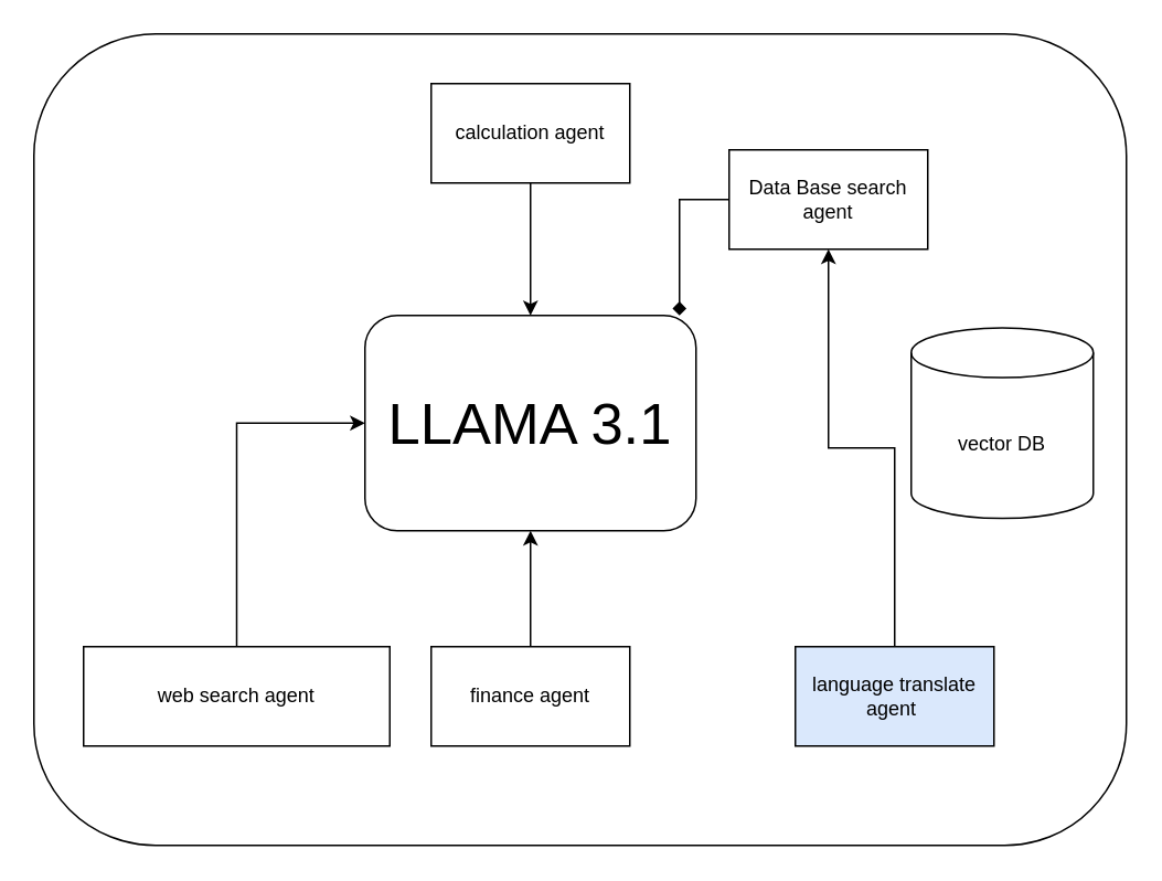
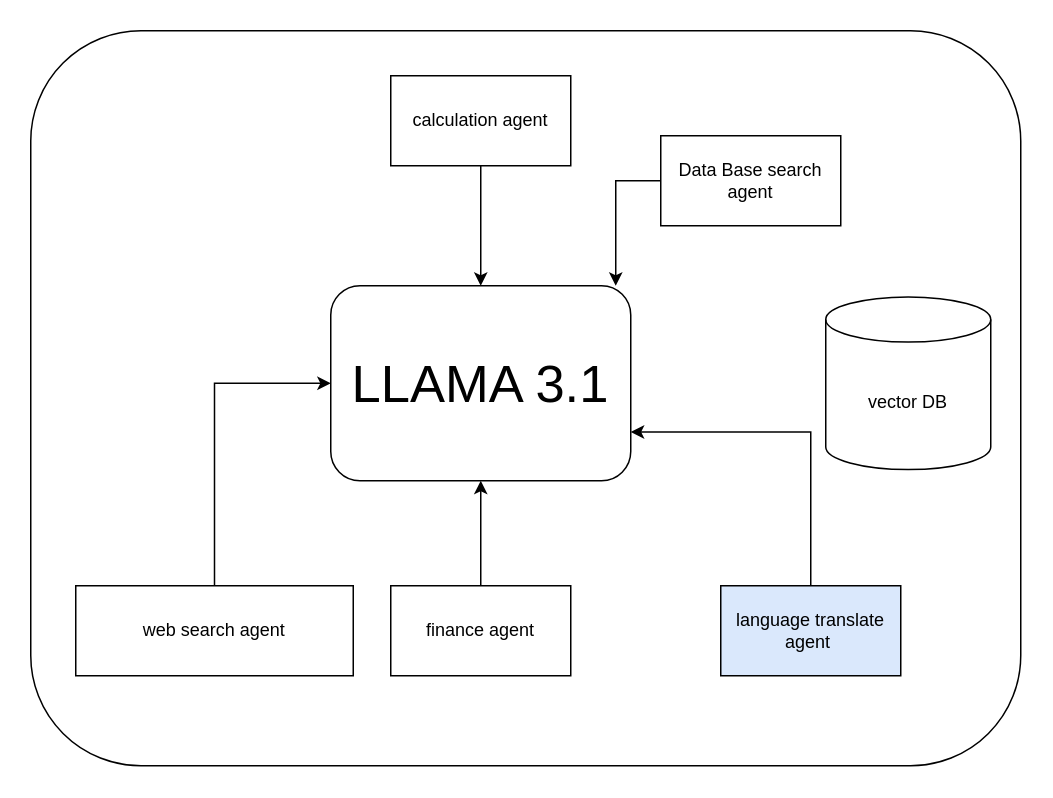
  <mxCell id="0" />
  <mxCell id="1" parent="0" />
  <mxCell id="2" value="&lt;font style=&quot;font-size: 35px;&quot;&gt;LLAMA 3.1&lt;/font&gt;" style="rounded=1;whiteSpace=wrap;html=1;" vertex="1" parent="1"><mxGeometry x="220" y="190" width="200" height="130" as="geometry" /></mxCell>
  <mxCell id="3" style="edgeStyle=orthogonalEdgeStyle;rounded=0;orthogonalLoop=1;jettySize=auto;html=1;entryX=0;entryY=0.5;entryDx=0;entryDy=0;exitX=0.5;exitY=0;exitDx=0;exitDy=0;" edge="1" parent="1" source="4" target="2"><mxGeometry relative="1" as="geometry" /></mxCell>
  <mxCell id="4" value="web search agent" style="rounded=0;whiteSpace=wrap;html=1;" vertex="1" parent="1"><mxGeometry x="50" y="390" width="185" height="60" as="geometry" /></mxCell>
  <mxCell id="5" style="edgeStyle=orthogonalEdgeStyle;rounded=0;orthogonalLoop=1;jettySize=auto;html=1;entryX=0.5;entryY=1;entryDx=0;entryDy=0;" edge="1" parent="1" source="6" target="2"><mxGeometry relative="1" as="geometry" /></mxCell>
  <mxCell id="6" value="finance agent" style="rounded=0;whiteSpace=wrap;html=1;" vertex="1" parent="1"><mxGeometry x="260" y="390" width="120" height="60" as="geometry" /></mxCell>
- <mxCell id="7" style="edgeStyle=orthogonalEdgeStyle;rounded=0;orthogonalLoop=1;jettySize=auto;html=1;exitX=0.5;exitY=0;exitDx=0;exitDy=0;" edge="1" parent="1" source="8" target="12"><mxGeometry relative="1" as="geometry" /></mxCell>
+ <mxCell id="7" style="edgeStyle=orthogonalEdgeStyle;rounded=0;orthogonalLoop=1;jettySize=auto;html=1;entryX=1;entryY=0.75;entryDx=0;entryDy=0;exitX=0.5;exitY=0;exitDx=0;exitDy=0;" edge="1" parent="1" source="8" target="2"><mxGeometry relative="1" as="geometry" /></mxCell>
  <mxCell id="8" value="language translate agent&amp;nbsp;" style="rounded=0;whiteSpace=wrap;html=1;fillColor=#dae8fc;" vertex="1" parent="1"><mxGeometry x="480" y="390" width="120" height="60" as="geometry" /></mxCell>
  <mxCell id="9" style="edgeStyle=orthogonalEdgeStyle;rounded=0;orthogonalLoop=1;jettySize=auto;html=1;entryX=0.5;entryY=0;entryDx=0;entryDy=0;" edge="1" parent="1" source="10" target="2"><mxGeometry relative="1" as="geometry" /></mxCell>
  <mxCell id="10" value="calculation agent" style="rounded=0;whiteSpace=wrap;html=1;" vertex="1" parent="1"><mxGeometry x="260" y="50" width="120" height="60" as="geometry" /></mxCell>
  <mxCell id="11" value="vector DB" style="shape=cylinder3;whiteSpace=wrap;html=1;boundedLbl=1;backgroundOutline=1;size=15;" vertex="1" parent="1"><mxGeometry x="550" y="197.5" width="110" height="115" as="geometry" /></mxCell>
  <mxCell id="12" value="Data Base search agent" style="rounded=0;whiteSpace=wrap;html=1;" vertex="1" parent="1"><mxGeometry x="440" y="90" width="120" height="60" as="geometry" /></mxCell>
- <mxCell id="13" style="edgeStyle=orthogonalEdgeStyle;rounded=0;orthogonalLoop=1;jettySize=auto;html=1;entryX=0.95;entryY=0;entryDx=0;entryDy=0;entryPerimeter=0;endArrow=diamond;" edge="1" parent="1" source="12" target="2"><mxGeometry relative="1" as="geometry" /></mxCell>
+ <mxCell id="13" style="edgeStyle=orthogonalEdgeStyle;rounded=0;orthogonalLoop=1;jettySize=auto;html=1;entryX=0.95;entryY=0;entryDx=0;entryDy=0;entryPerimeter=0;" edge="1" parent="1" source="12" target="2"><mxGeometry relative="1" as="geometry" /></mxCell>
  <mxCell id="14" value="" style="rounded=1;whiteSpace=wrap;html=1;fillColor=none;" vertex="1" parent="1"><mxGeometry x="20" y="20" width="660" height="490" as="geometry" /></mxCell>
